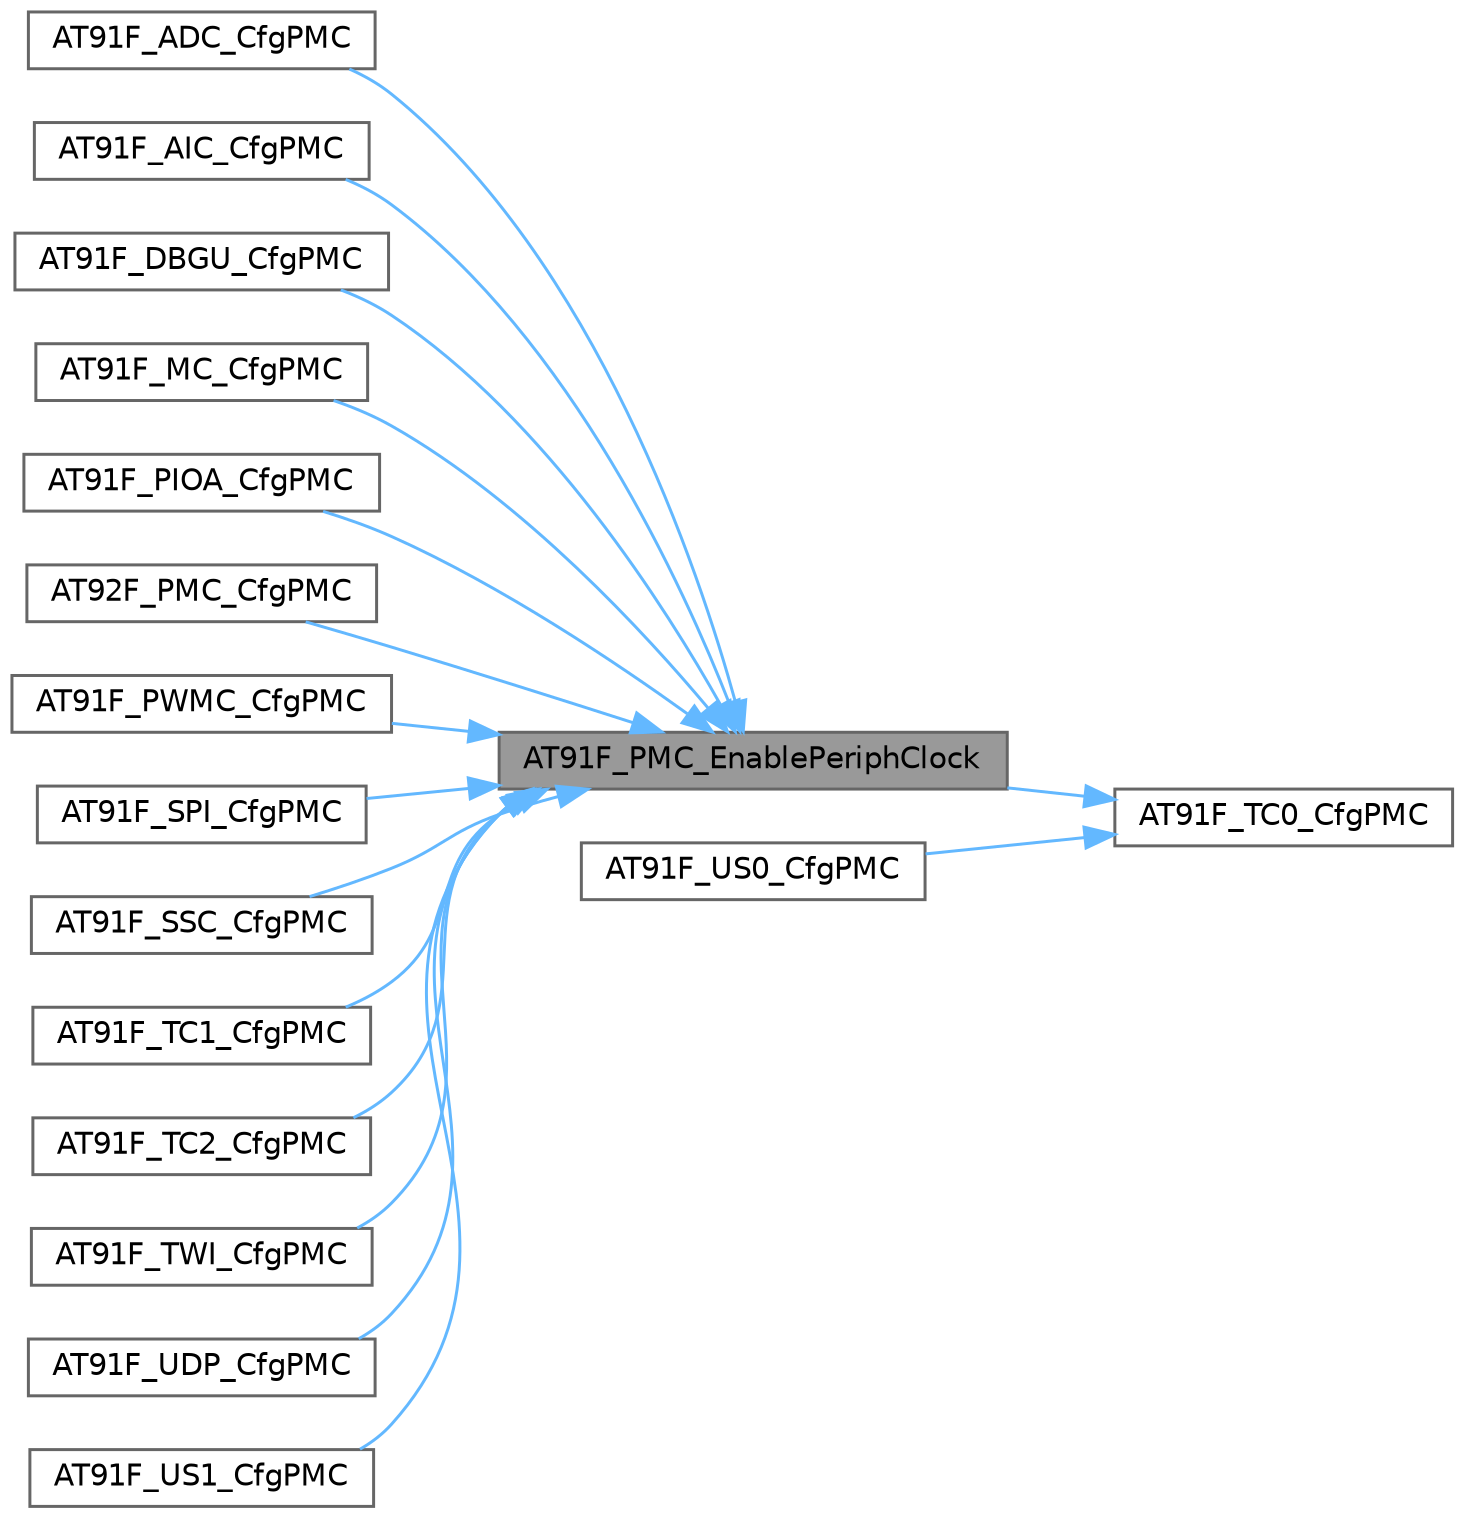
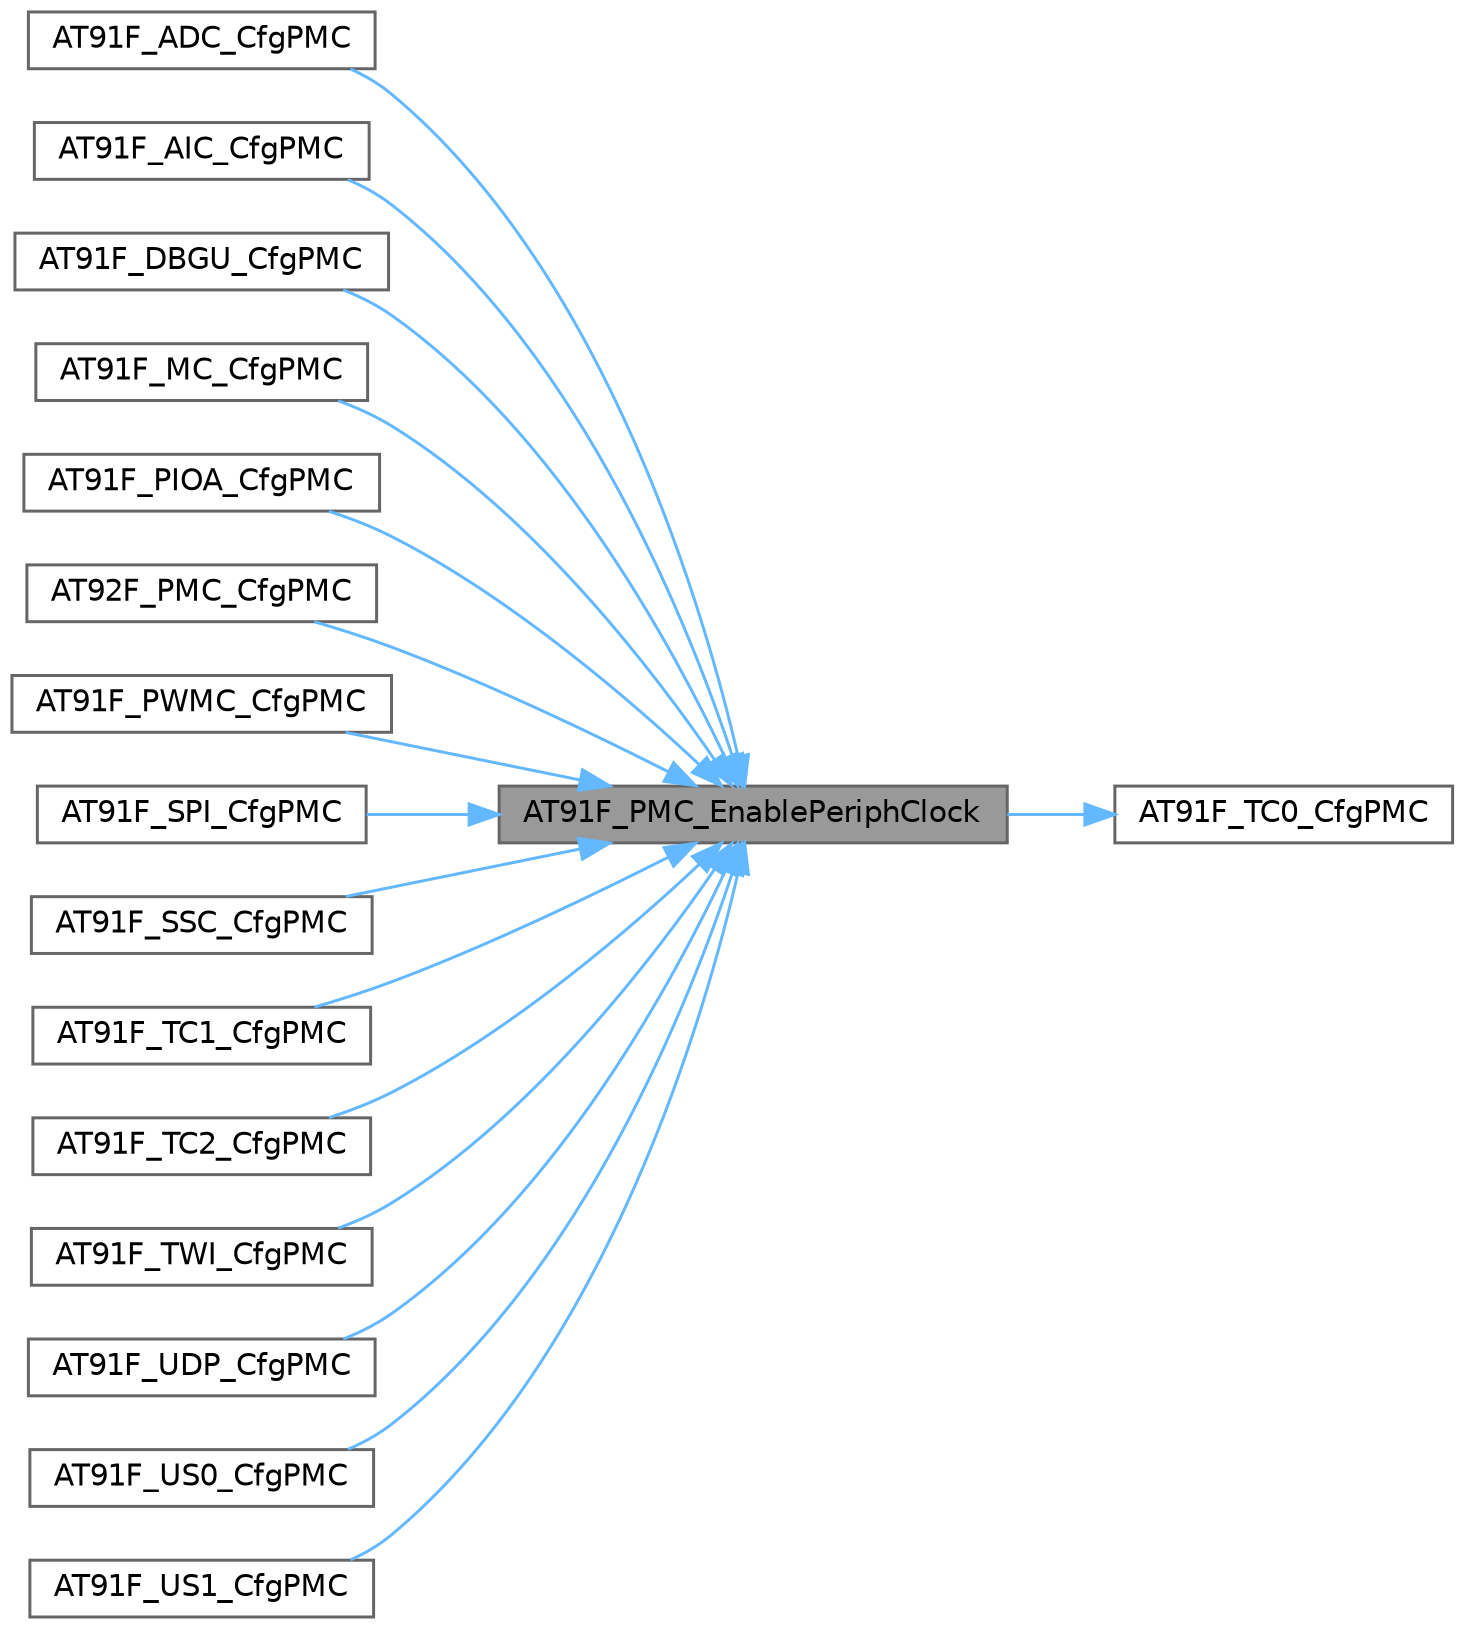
  digraph {
    rankdir=RL
    node [color=grey40 fillcolor=white fontname=Helvetica fontsize=10 shape=box style=filled]
    edge [color=steelblue1 dir=back fontname=Helvetica fontsize=10 labelfontname=Helvetica labelfontsize=10 style=solid]
    n1 [color=gray40 fillcolor=grey60 fontcolor=black height=0.2 label=AT91F_PMC_EnablePeriphClock width=0.4]
    n2 [height=0.2 label=AT91F_ADC_CfgPMC width=0.4]
    n3 [height=0.2 label=AT91F_AIC_CfgPMC width=0.4]
    n4 [height=0.2 label=AT91F_DBGU_CfgPMC width=0.4]
    n5 [height=0.2 label=AT91F_MC_CfgPMC width=0.4]
    n6 [height=0.2 label=AT91F_PIOA_CfgPMC width=0.4]
    n7 [height=0.2 label=AT92F_PMC_CfgPMC width=0.4]
    n8 [height=0.2 label=AT91F_PWMC_CfgPMC width=0.4]
    n9 [height=0.2 label=AT91F_SPI_CfgPMC width=0.4]
    n10 [height=0.2 label=AT91F_SSC_CfgPMC width=0.4]
    n11 [height=0.2 label=AT91F_TC1_CfgPMC width=0.4]
    n12 [height=0.2 label=AT91F_TC2_CfgPMC width=0.4]
    n13 [height=0.2 label=AT91F_TWI_CfgPMC width=0.4]
    n14 [height=0.2 label=AT91F_UDP_CfgPMC width=0.4]
    n15 [height=0.2 label=AT91F_US0_CfgPMC width=0.4]
    n16 [height=0.2 label=AT91F_US1_CfgPMC width=0.4]
    n17 [height=0.2 label=AT91F_TC0_CfgPMC width=0.4]
    n1 -> n2
    n1 -> n3
    n1 -> n4
    n1 -> n5
    n1 -> n6
    n1 -> n7
    n1 -> n8
    n1 -> n9
    n1 -> n10
    n1 -> n11
    n1 -> n12
    n1 -> n13
    n1 -> n14
-   n17 -> n15
+   n1 -> n15
    n1 -> n16
    n17 -> n1
  }
